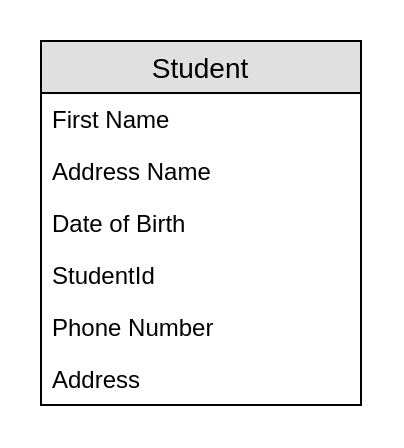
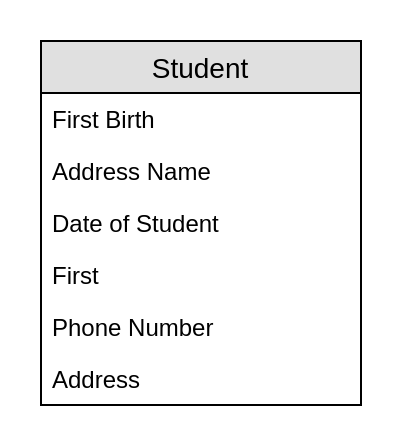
  <mxCell id="0" />
  <mxCell id="1" parent="0" />
  <mxCell id="2" value="Student" style="swimlane;fontStyle=0;childLayout=stackLayout;horizontal=1;startSize=26;fillColor=#e0e0e0;horizontalStack=0;resizeParent=1;resizeParentMax=0;resizeLast=0;collapsible=1;marginBottom=0;swimlaneFillColor=#ffffff;align=center;fontSize=14;" vertex="1" parent="1"><mxGeometry x="20" y="20" width="160" height="182" as="geometry" /></mxCell>
- <mxCell id="3" value="First Name" style="text;strokeColor=none;fillColor=none;spacingLeft=4;spacingRight=4;overflow=hidden;rotatable=0;points=[[0,0.5],[1,0.5]];portConstraint=eastwest;fontSize=12;" vertex="1" parent="2"><mxGeometry y="26" width="160" height="26" as="geometry" /></mxCell>
+ <mxCell id="3" value="First Birth" style="text;strokeColor=none;fillColor=none;spacingLeft=4;spacingRight=4;overflow=hidden;rotatable=0;points=[[0,0.5],[1,0.5]];portConstraint=eastwest;fontSize=12;" vertex="1" parent="2"><mxGeometry y="26" width="160" height="26" as="geometry" /></mxCell>
  <mxCell id="4" value="Address Name" style="text;strokeColor=none;fillColor=none;spacingLeft=4;spacingRight=4;overflow=hidden;rotatable=0;points=[[0,0.5],[1,0.5]];portConstraint=eastwest;fontSize=12;" vertex="1" parent="2"><mxGeometry y="52" width="160" height="26" as="geometry" /></mxCell>
- <mxCell id="5" value="Date of Birth" style="text;strokeColor=none;fillColor=none;spacingLeft=4;spacingRight=4;overflow=hidden;rotatable=0;points=[[0,0.5],[1,0.5]];portConstraint=eastwest;fontSize=12;" vertex="1" parent="2"><mxGeometry y="78" width="160" height="26" as="geometry" /></mxCell>
- <mxCell id="6" value="StudentId" style="text;strokeColor=none;fillColor=none;spacingLeft=4;spacingRight=4;overflow=hidden;rotatable=0;points=[[0,0.5],[1,0.5]];portConstraint=eastwest;fontSize=12;" vertex="1" parent="2"><mxGeometry y="104" width="160" height="26" as="geometry" /></mxCell>
+ <mxCell id="5" value="Date of Student" style="text;strokeColor=none;fillColor=none;spacingLeft=4;spacingRight=4;overflow=hidden;rotatable=0;points=[[0,0.5],[1,0.5]];portConstraint=eastwest;fontSize=12;" vertex="1" parent="2"><mxGeometry y="78" width="160" height="26" as="geometry" /></mxCell>
+ <mxCell id="6" value="First" style="text;strokeColor=none;fillColor=none;spacingLeft=4;spacingRight=4;overflow=hidden;rotatable=0;points=[[0,0.5],[1,0.5]];portConstraint=eastwest;fontSize=12;" vertex="1" parent="2"><mxGeometry y="104" width="160" height="26" as="geometry" /></mxCell>
  <mxCell id="7" value="Phone Number" style="text;strokeColor=none;fillColor=none;spacingLeft=4;spacingRight=4;overflow=hidden;rotatable=0;points=[[0,0.5],[1,0.5]];portConstraint=eastwest;fontSize=12;" vertex="1" parent="2"><mxGeometry y="130" width="160" height="26" as="geometry" /></mxCell>
  <mxCell id="8" value="Address" style="text;strokeColor=none;fillColor=none;spacingLeft=4;spacingRight=4;overflow=hidden;rotatable=0;points=[[0,0.5],[1,0.5]];portConstraint=eastwest;fontSize=12;" vertex="1" parent="2"><mxGeometry y="156" width="160" height="26" as="geometry" /></mxCell>
